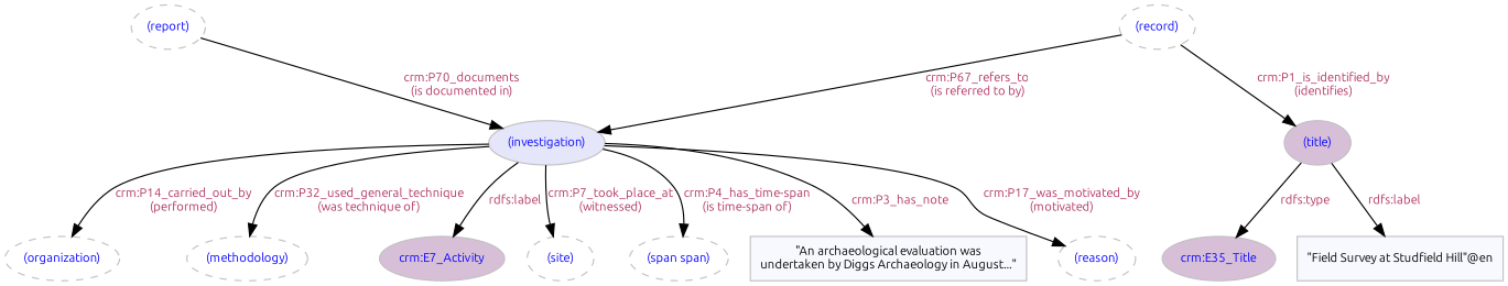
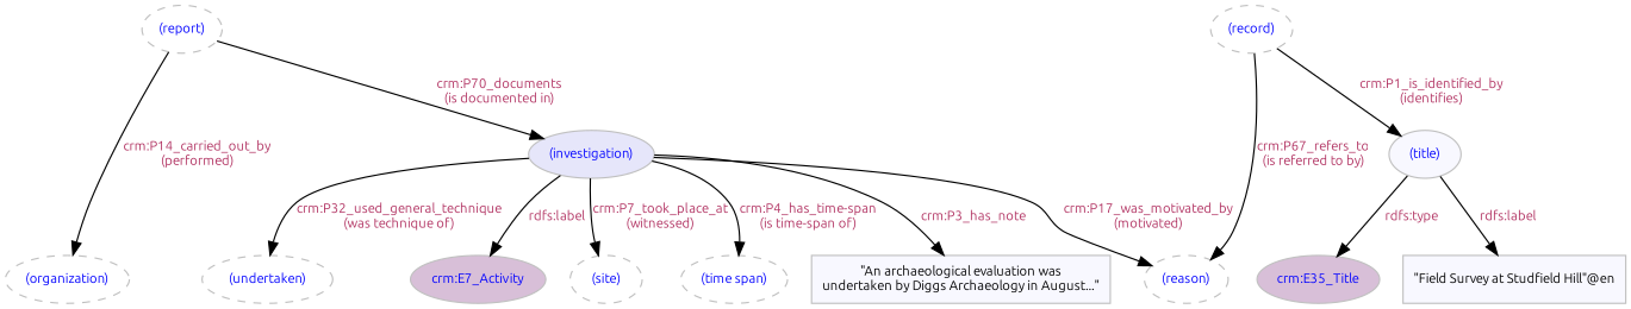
  digraph {
    fontname=Ubuntu
    node [color=gray fillcolor=ghostwhite fontcolor=blue fontname=Ubuntu fontsize=10 style=dashed]
    edge [color=black fontcolor=maroon fontname=Ubuntu fontsize=10]
    "crm:E7_Activity" [fillcolor=thistle style=filled]
    "crm:E35_Title" [fillcolor=thistle style=filled]
    "(investigation)" [fillcolor=lavender style=filled]
    "(record)"
-   "(title)" [fillcolor=thistle style=filled]
+   "(title)" [style=filled]
    "(site)"
-   "(time span)" [label="(span span)"]
+   "(time span)"
    "(organization)"
-   "(methodology)"
+   "(methodology)" [label="(undertaken)"]
    "(reason)"
    "\"An archaeological evaluation was\nundertaken by Diggs Archaeology in August...\"" [fontcolor=black shape=box style=filled]
    "(report)"
    "\"Field Survey at Studfield Hill\"@en" [fontcolor=black shape=box style=filled]
    "(investigation)" -> "crm:E7_Activity" [label="rdfs:label"]
    "(investigation)" -> "(site)" [label="crm:P7_took_place_at\n(witnessed)"]
    "(investigation)" -> "(time span)" [label="crm:P4_has_time-span\n(is time-span of)"]
-   "(investigation)" -> "(organization)" [label="crm:P14_carried_out_by\n(performed)"]
+   "(report)" -> "(organization)" [label="crm:P14_carried_out_by\n(performed)"]
    "(investigation)" -> "(methodology)" [label="crm:P32_used_general_technique\n(was technique of)"]
    "(investigation)" -> "(reason)" [label="crm:P17_was_motivated_by\n(motivated)"]
    "(investigation)" -> "\"An archaeological evaluation was\nundertaken by Diggs Archaeology in August...\"" [label="crm:P3_has_note"]
-   "(record)" -> "(investigation)" [label="crm:P67_refers_to\n(is referred to by)"]
+   "(record)" -> "(reason)" [label="crm:P67_refers_to\n(is referred to by)"]
    "(record)" -> "(title)" [label="crm:P1_is_identified_by\n(identifies)"]
    "(title)" -> "crm:E35_Title" [label="rdfs:type"]
    "(title)" -> "\"Field Survey at Studfield Hill\"@en" [label="rdfs:label"]
    "(report)" -> "(investigation)" [label="crm:P70_documents\n(is documented in)"]
  }
